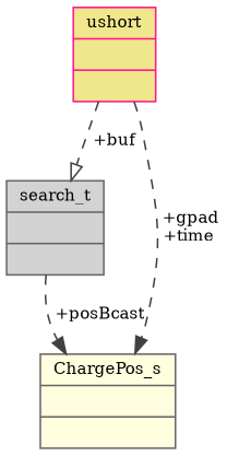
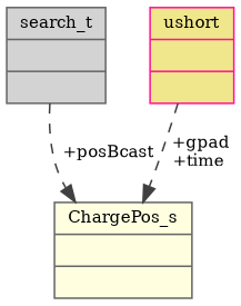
  digraph {
    fontname="DejaVu Serif"
    node [color=gray40 fontname="DejaVu Serif" fontsize=10 shape=record style=filled]
    edge [arrowhead=normal color=grey25 fontname="DejaVu Serif" fontsize=10 labelfontname=Helvetica labelfontsize=10 style=dashed]
    n1 [fillcolor=lightgrey fontcolor=black height=0.2 label="{search_t\n||}" width=0.4]
    n2 [fillcolor=lightyellow height=0.2 label="{ChargePos_s\n||}" width=0.4]
    n3 [color=deeppink fillcolor=khaki height=0.2 label="{ushort\n||}" width=0.4]
    n1 -> n2 [label=" +posBcast"]
-   n3 -> n1 [arrowhead=onormal label=" +buf"]
    n3 -> n2 [label=" +gpad\n+time"]
  }
